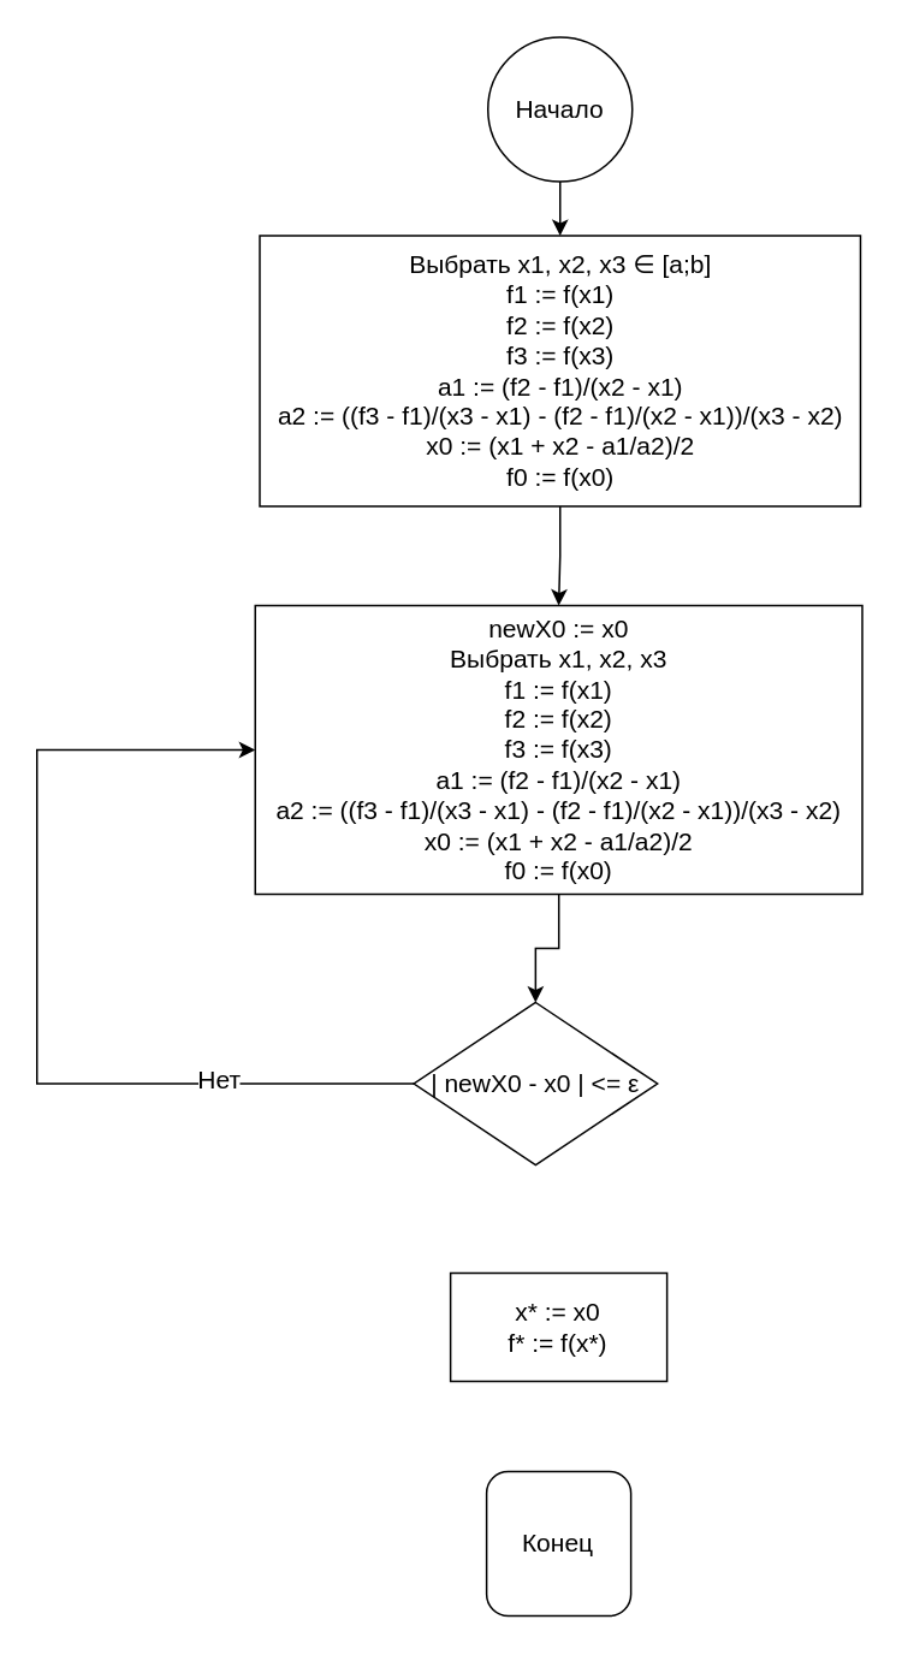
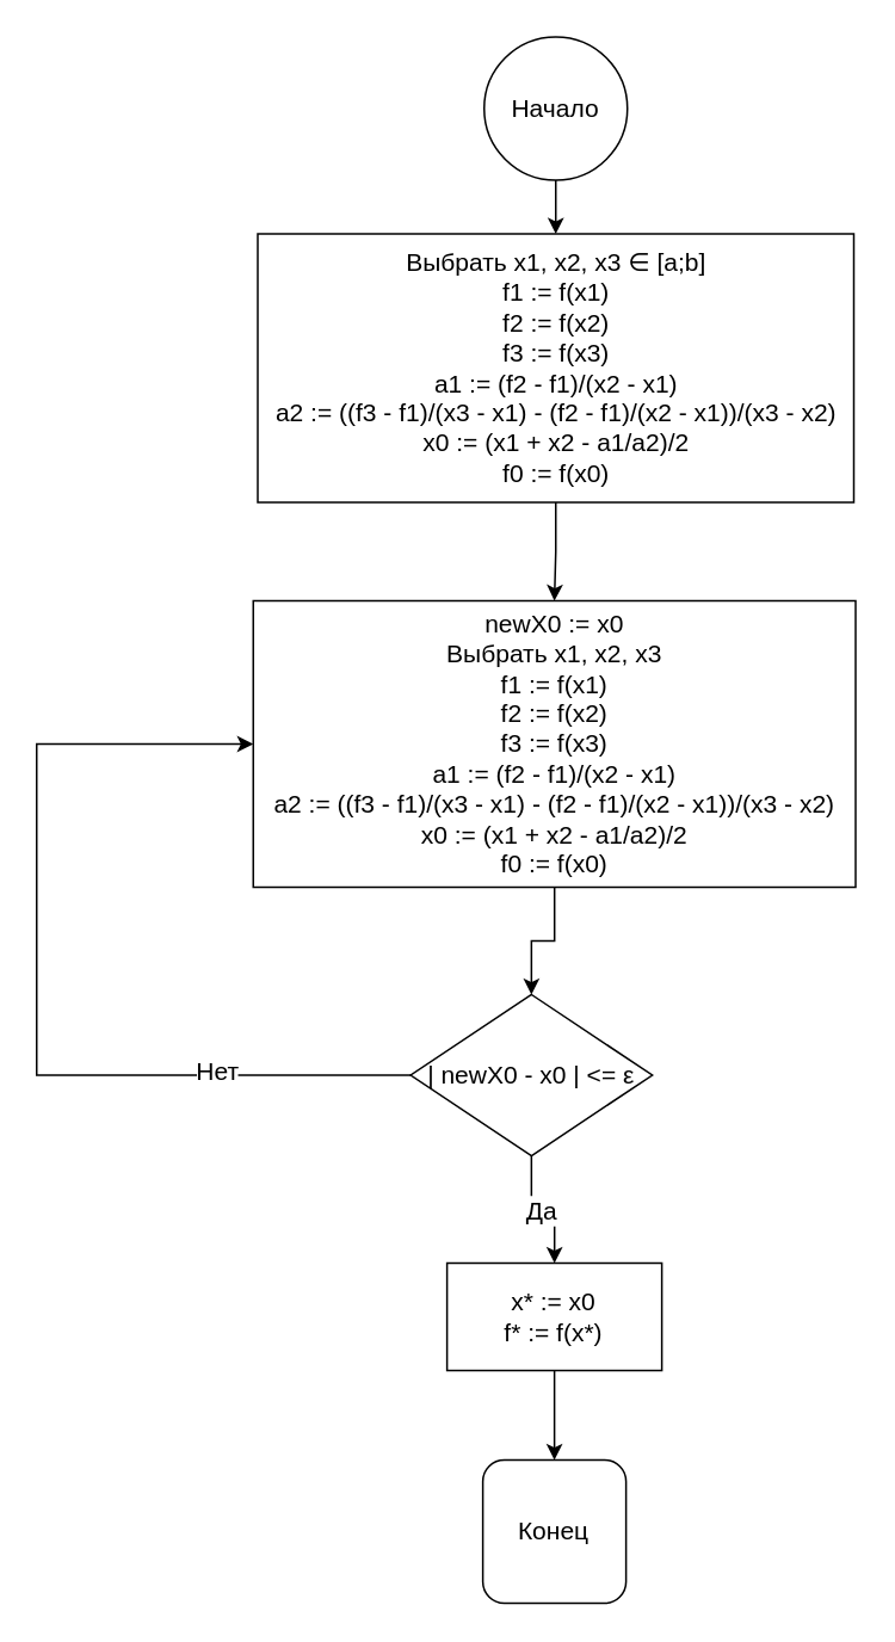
  <mxCell id="0" />
  <mxCell id="1" parent="0" />
  <mxCell id="2" style="edgeStyle=orthogonalEdgeStyle;rounded=0;orthogonalLoop=1;jettySize=auto;html=1;fontSize=14;" edge="1" parent="1" source="3" target="5"><mxGeometry relative="1" as="geometry" /></mxCell>
  <mxCell id="3" value="Начало" style="ellipse;whiteSpace=wrap;html=1;aspect=fixed;fontSize=14;" vertex="1" parent="1"><mxGeometry x="270" y="20" width="80" height="80" as="geometry" /></mxCell>
  <mxCell id="4" style="edgeStyle=orthogonalEdgeStyle;rounded=0;orthogonalLoop=1;jettySize=auto;html=1;entryX=0.5;entryY=0;entryDx=0;entryDy=0;" edge="1" parent="1" source="5" target="8"><mxGeometry relative="1" as="geometry" /></mxCell>
  <mxCell id="5" value="Выбрать x1, x2, x3&amp;nbsp;∈ [a;b]&lt;div&gt;f1 := f(x1)&lt;/div&gt;&lt;div&gt;f2 := f(x2)&lt;/div&gt;&lt;div&gt;f3 := f(x3)&lt;/div&gt;&lt;div&gt;a1 := (f2 - f1)/(x2 - x1)&lt;/div&gt;&lt;div&gt;a2 := ((f3 - f1)/(x3 - x1) - (f2 - f1)/(x2 - x1))/(x3 - x2)&lt;/div&gt;&lt;div&gt;x0 := (x1 + x2 - a1/a2)/2&lt;/div&gt;&lt;div&gt;f0 := f(x0)&lt;/div&gt;" style="rounded=0;whiteSpace=wrap;html=1;fontSize=14;" vertex="1" parent="1"><mxGeometry x="143.5" y="130" width="333" height="150" as="geometry" /></mxCell>
  <mxCell id="6" value="Конец" style="whiteSpace=wrap;html=1;aspect=fixed;fontSize=14;rounded=1;" vertex="1" parent="1"><mxGeometry x="269.25" y="815" width="80" height="80" as="geometry" /></mxCell>
  <mxCell id="7" style="edgeStyle=orthogonalEdgeStyle;rounded=0;orthogonalLoop=1;jettySize=auto;html=1;" edge="1" parent="1" source="8" target="13"><mxGeometry relative="1" as="geometry" /></mxCell>
  <mxCell id="8" value="newX0 := x0&lt;div&gt;Выбрать x1, x2, x3&lt;br&gt;&lt;/div&gt;&lt;div&gt;&lt;div&gt;f1 := f(x1)&lt;/div&gt;&lt;div&gt;f2 := f(x2)&lt;/div&gt;&lt;div&gt;f3 := f(x3)&lt;/div&gt;&lt;/div&gt;&lt;div&gt;&lt;div&gt;a1 := (f2 - f1)/(x2 - x1)&lt;/div&gt;&lt;div&gt;a2 := ((f3 - f1)/(x3 - x1) - (f2 - f1)/(x2 - x1))/(x3 - x2)&lt;/div&gt;&lt;div&gt;x0 := (x1 + x2 - a1/a2)/2&lt;/div&gt;&lt;div&gt;f0 := f(x0)&lt;/div&gt;&lt;/div&gt;" style="rounded=0;whiteSpace=wrap;html=1;fontSize=14;" vertex="1" parent="1"><mxGeometry x="141" y="335" width="336.5" height="160" as="geometry" /></mxCell>
+ <mxCell id="9" style="edgeStyle=orthogonalEdgeStyle;rounded=0;orthogonalLoop=1;jettySize=auto;html=1;" edge="1" parent="1" source="13" target="15"><mxGeometry relative="1" as="geometry" /></mxCell>
+ <mxCell id="10" value="&lt;span style=&quot;font-size: 14px;&quot;&gt;Да&lt;/span&gt;" style="edgeLabel;html=1;align=center;verticalAlign=middle;resizable=0;points=[];" vertex="1" connectable="0" parent="9"><mxGeometry x="-0.033" relative="1" as="geometry"><mxPoint as="offset" /></mxGeometry></mxCell>
  <mxCell id="11" style="edgeStyle=orthogonalEdgeStyle;rounded=0;orthogonalLoop=1;jettySize=auto;html=1;entryX=0;entryY=0.5;entryDx=0;entryDy=0;" edge="1" parent="1" source="13" target="8"><mxGeometry relative="1" as="geometry"><Array as="points"><mxPoint x="20" y="600" /><mxPoint x="20" y="415" /></Array></mxGeometry></mxCell>
  <mxCell id="12" value="&lt;span style=&quot;font-size: 14px;&quot;&gt;Нет&lt;/span&gt;" style="edgeLabel;html=1;align=center;verticalAlign=middle;resizable=0;points=[];" vertex="1" connectable="0" parent="11"><mxGeometry x="-0.579" y="-3" relative="1" as="geometry"><mxPoint as="offset" /></mxGeometry></mxCell>
  <mxCell id="13" value="| newX0 - x0 | &amp;lt;= ε" style="rhombus;whiteSpace=wrap;html=1;fontSize=14;" vertex="1" parent="1"><mxGeometry x="228.94" y="555" width="135" height="90" as="geometry" /></mxCell>
+ <mxCell id="14" style="edgeStyle=orthogonalEdgeStyle;rounded=0;orthogonalLoop=1;jettySize=auto;html=1;" edge="1" parent="1" source="15" target="6"><mxGeometry relative="1" as="geometry" /></mxCell>
  <mxCell id="15" value="x* := x0&lt;div&gt;&lt;span style=&quot;background-color: initial;&quot;&gt;f* := f(x*)&lt;/span&gt;&lt;/div&gt;" style="rounded=0;whiteSpace=wrap;html=1;fontSize=14;" vertex="1" parent="1"><mxGeometry x="249.25" y="705" width="120" height="60" as="geometry" /></mxCell>
